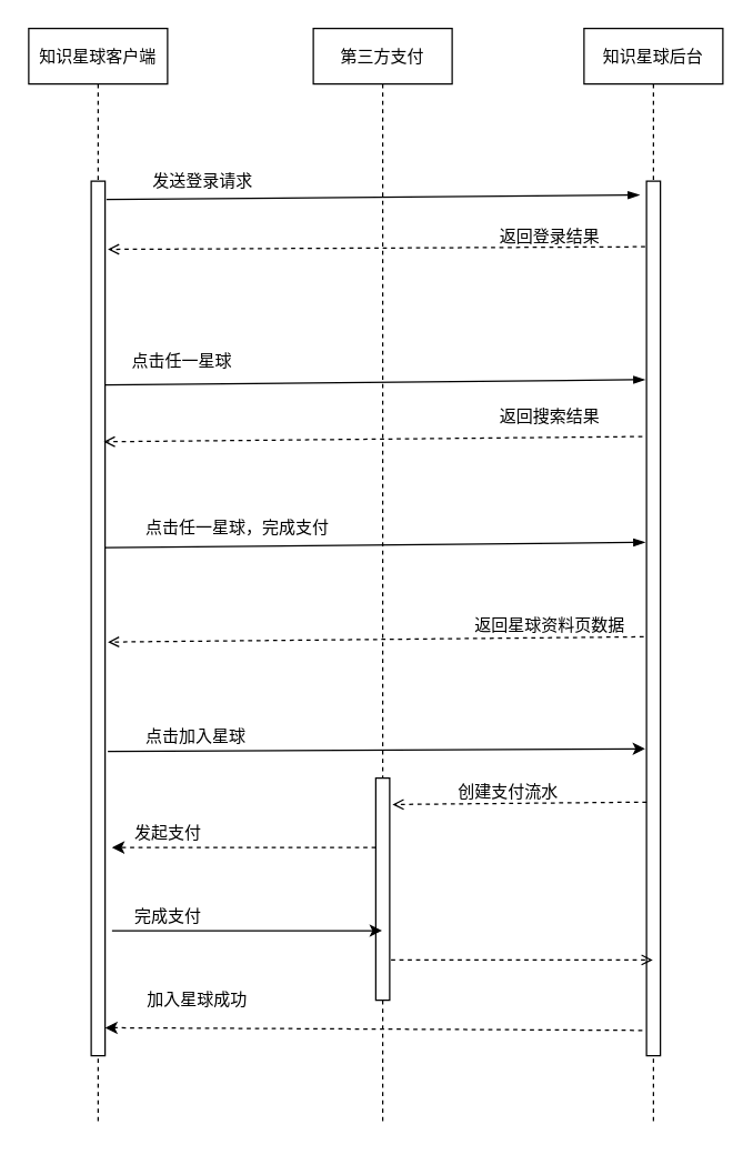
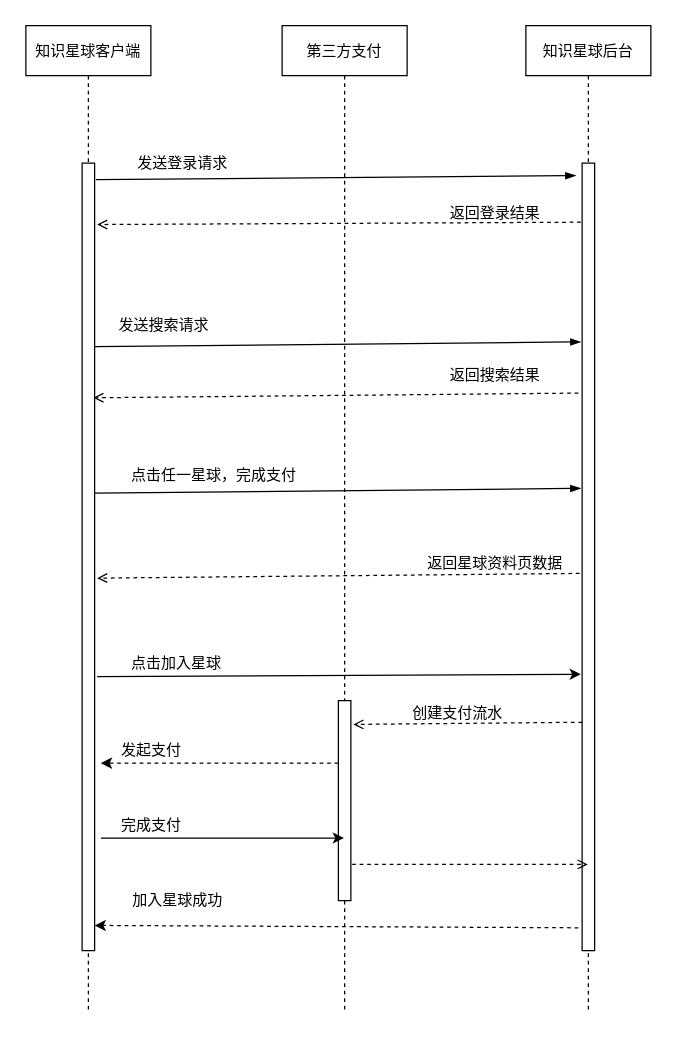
  <mxCell id="0" />
  <mxCell id="1" parent="0" />
  <mxCell id="2" value="知识星球客户端" style="shape=umlLifeline;perimeter=lifelinePerimeter;container=1;collapsible=0;recursiveResize=0;rounded=0;shadow=0;strokeWidth=1;" parent="1" vertex="1"><mxGeometry x="20" y="20" width="100" height="790" as="geometry" /></mxCell>
  <mxCell id="3" value="" style="points=[];perimeter=orthogonalPerimeter;rounded=0;shadow=0;strokeWidth=1;" parent="2" vertex="1"><mxGeometry x="45" y="110" width="10" height="630" as="geometry" /></mxCell>
  <mxCell id="4" value="第三方支付" style="shape=umlLifeline;perimeter=lifelinePerimeter;container=1;collapsible=0;recursiveResize=0;rounded=0;shadow=0;strokeWidth=1;" parent="1" vertex="1"><mxGeometry x="225" y="20" width="100" height="790" as="geometry" /></mxCell>
  <mxCell id="5" value="" style="points=[];perimeter=orthogonalPerimeter;rounded=0;shadow=0;strokeWidth=1;" parent="4" vertex="1"><mxGeometry x="45" y="540" width="10" height="160" as="geometry" /></mxCell>
  <mxCell id="6" value="知识星球后台" style="shape=umlLifeline;perimeter=lifelinePerimeter;container=1;collapsible=0;recursiveResize=0;rounded=0;shadow=0;strokeWidth=1;" vertex="1" parent="1"><mxGeometry x="420" y="20" width="100" height="790" as="geometry" /></mxCell>
  <mxCell id="7" value="" style="points=[];perimeter=orthogonalPerimeter;rounded=0;shadow=0;strokeWidth=1;" vertex="1" parent="6"><mxGeometry x="45" y="110" width="10" height="630" as="geometry" /></mxCell>
  <mxCell id="8" value="" style="endArrow=blockThin;html=1;rounded=0;exitX=1;exitY=0.233;exitDx=0;exitDy=0;exitPerimeter=0;endFill=1;entryX=-0.1;entryY=0.227;entryDx=0;entryDy=0;entryPerimeter=0;" edge="1" parent="1" source="3" target="7"><mxGeometry width="50" height="50" relative="1" as="geometry"><mxPoint x="110" y="300" as="sourcePoint" /><mxPoint x="460" y="272" as="targetPoint" /></mxGeometry></mxCell>
  <mxCell id="9" value="" style="endArrow=blockThin;html=1;rounded=0;endFill=1;exitX=1.1;exitY=0.021;exitDx=0;exitDy=0;exitPerimeter=0;" edge="1" parent="1" source="3"><mxGeometry width="50" height="50" relative="1" as="geometry"><mxPoint x="80" y="150" as="sourcePoint" /><mxPoint x="460" y="140" as="targetPoint" /></mxGeometry></mxCell>
  <mxCell id="10" value="发送登录请求" style="text;html=1;align=center;verticalAlign=middle;resizable=0;points=[];autosize=1;strokeColor=none;fillColor=none;" vertex="1" parent="1"><mxGeometry x="100" y="120" width="90" height="20" as="geometry" /></mxCell>
  <mxCell id="11" value="" style="endArrow=open;html=1;rounded=0;exitX=-0.1;exitY=0.075;exitDx=0;exitDy=0;exitPerimeter=0;dashed=1;endFill=0;entryX=1.2;entryY=0.078;entryDx=0;entryDy=0;entryPerimeter=0;" edge="1" parent="1" source="7" target="3"><mxGeometry width="50" height="50" relative="1" as="geometry"><mxPoint x="460" y="200" as="sourcePoint" /><mxPoint x="100" y="180" as="targetPoint" /></mxGeometry></mxCell>
  <mxCell id="12" value="返回登录结果" style="text;html=1;align=center;verticalAlign=middle;resizable=0;points=[];autosize=1;strokeColor=none;fillColor=none;" vertex="1" parent="1"><mxGeometry x="350" y="160" width="90" height="20" as="geometry" /></mxCell>
- <mxCell id="13" value="点击任一星球" style="text;html=1;align=center;verticalAlign=middle;resizable=0;points=[];autosize=1;strokeColor=none;fillColor=none;" vertex="1" parent="1"><mxGeometry x="85" y="250" width="90" height="20" as="geometry" /></mxCell>
+ <mxCell id="13" value="发送搜索请求" style="text;html=1;align=center;verticalAlign=middle;resizable=0;points=[];autosize=1;strokeColor=none;fillColor=none;" vertex="1" parent="1"><mxGeometry x="85" y="250" width="90" height="20" as="geometry" /></mxCell>
  <mxCell id="14" value="" style="endArrow=open;html=1;rounded=0;exitX=-0.3;exitY=0.292;exitDx=0;exitDy=0;exitPerimeter=0;entryX=0.9;entryY=0.298;entryDx=0;entryDy=0;entryPerimeter=0;dashed=1;endFill=0;" edge="1" parent="1" source="7" target="3"><mxGeometry width="50" height="50" relative="1" as="geometry"><mxPoint x="340" y="360" as="sourcePoint" /><mxPoint x="390" y="310" as="targetPoint" /></mxGeometry></mxCell>
  <mxCell id="15" value="返回搜索结果" style="text;html=1;align=center;verticalAlign=middle;resizable=0;points=[];autosize=1;strokeColor=none;fillColor=none;" vertex="1" parent="1"><mxGeometry x="350" y="290" width="90" height="20" as="geometry" /></mxCell>
  <mxCell id="16" value="" style="endArrow=blockThin;html=1;rounded=0;exitX=1;exitY=0.419;exitDx=0;exitDy=0;exitPerimeter=0;entryX=-0.1;entryY=0.413;entryDx=0;entryDy=0;entryPerimeter=0;endFill=1;" edge="1" parent="1" source="3" target="7"><mxGeometry width="50" height="50" relative="1" as="geometry"><mxPoint x="90" y="440" as="sourcePoint" /><mxPoint x="140" y="390" as="targetPoint" /></mxGeometry></mxCell>
  <mxCell id="17" value="点击任一星球，完成支付" style="text;html=1;align=center;verticalAlign=middle;resizable=0;points=[];autosize=1;strokeColor=none;fillColor=none;" vertex="1" parent="1"><mxGeometry x="80" y="370" width="180" height="20" as="geometry" /></mxCell>
  <mxCell id="18" value="" style="endArrow=open;html=1;rounded=0;exitX=-0.2;exitY=0.521;exitDx=0;exitDy=0;exitPerimeter=0;entryX=1.2;entryY=0.527;entryDx=0;entryDy=0;entryPerimeter=0;dashed=1;endFill=0;" edge="1" parent="1" source="7" target="3"><mxGeometry width="50" height="50" relative="1" as="geometry"><mxPoint x="460" y="460" as="sourcePoint" /><mxPoint x="210" y="460" as="targetPoint" /></mxGeometry></mxCell>
  <mxCell id="19" value="返回星球资料页数据" style="text;html=1;align=center;verticalAlign=middle;resizable=0;points=[];autosize=1;strokeColor=none;fillColor=none;" vertex="1" parent="1"><mxGeometry x="335" y="440" width="120" height="20" as="geometry" /></mxCell>
  <mxCell id="20" value="" style="endArrow=classic;html=1;rounded=0;exitX=1.2;exitY=0.652;exitDx=0;exitDy=0;exitPerimeter=0;entryX=-0.1;entryY=0.649;entryDx=0;entryDy=0;entryPerimeter=0;" edge="1" parent="1" source="3" target="7"><mxGeometry width="50" height="50" relative="1" as="geometry"><mxPoint x="120" y="620" as="sourcePoint" /><mxPoint x="460" y="541" as="targetPoint" /></mxGeometry></mxCell>
  <mxCell id="21" value="点击加入星球" style="text;html=1;align=center;verticalAlign=middle;resizable=0;points=[];autosize=1;strokeColor=none;fillColor=none;" vertex="1" parent="1"><mxGeometry x="95" y="520" width="90" height="20" as="geometry" /></mxCell>
  <mxCell id="22" value="" style="endArrow=open;html=1;rounded=0;endFill=0;entryX=1.2;entryY=0.119;entryDx=0;entryDy=0;entryPerimeter=0;exitX=0;exitY=0.71;exitDx=0;exitDy=0;exitPerimeter=0;dashed=1;" edge="1" parent="1" source="7" target="5"><mxGeometry width="50" height="50" relative="1" as="geometry"><mxPoint x="460" y="579" as="sourcePoint" /><mxPoint x="380" y="620" as="targetPoint" /></mxGeometry></mxCell>
  <mxCell id="23" value="创建支付流水" style="text;html=1;align=center;verticalAlign=middle;resizable=0;points=[];autosize=1;strokeColor=none;fillColor=none;" vertex="1" parent="1"><mxGeometry x="320" y="560" width="90" height="20" as="geometry" /></mxCell>
  <mxCell id="24" value="" style="endArrow=classic;html=1;rounded=0;dashed=1;" edge="1" parent="1"><mxGeometry width="50" height="50" relative="1" as="geometry"><mxPoint x="270" y="610" as="sourcePoint" /><mxPoint x="80" y="610" as="targetPoint" /></mxGeometry></mxCell>
  <mxCell id="25" value="发起支付" style="text;html=1;align=center;verticalAlign=middle;resizable=0;points=[];autosize=1;strokeColor=none;fillColor=none;" vertex="1" parent="1"><mxGeometry x="90" y="590" width="60" height="20" as="geometry" /></mxCell>
  <mxCell id="26" value="" style="endArrow=classic;html=1;rounded=0;exitX=1.5;exitY=0.857;exitDx=0;exitDy=0;exitPerimeter=0;" edge="1" parent="1" source="3" target="4"><mxGeometry width="50" height="50" relative="1" as="geometry"><mxPoint x="170" y="600" as="sourcePoint" /><mxPoint x="220" y="550" as="targetPoint" /></mxGeometry></mxCell>
  <mxCell id="27" value="完成支付" style="text;html=1;align=center;verticalAlign=middle;resizable=0;points=[];autosize=1;strokeColor=none;fillColor=none;" vertex="1" parent="1"><mxGeometry x="90" y="650" width="60" height="20" as="geometry" /></mxCell>
  <mxCell id="28" value="" style="endArrow=open;html=1;rounded=0;exitX=1.1;exitY=0.819;exitDx=0;exitDy=0;exitPerimeter=0;dashed=1;endFill=0;" edge="1" parent="1" source="5" target="6"><mxGeometry width="50" height="50" relative="1" as="geometry"><mxPoint x="320" y="720" as="sourcePoint" /><mxPoint x="370" y="670" as="targetPoint" /></mxGeometry></mxCell>
  <mxCell id="29" value="" style="endArrow=classic;html=1;rounded=0;dashed=1;exitX=-0.3;exitY=0.971;exitDx=0;exitDy=0;exitPerimeter=0;entryX=1;entryY=0.968;entryDx=0;entryDy=0;entryPerimeter=0;" edge="1" parent="1" source="7" target="3"><mxGeometry width="50" height="50" relative="1" as="geometry"><mxPoint x="370" y="780" as="sourcePoint" /><mxPoint x="100" y="742" as="targetPoint" /></mxGeometry></mxCell>
  <mxCell id="30" value="加入星球成功" style="text;html=1;align=center;verticalAlign=middle;resizable=0;points=[];autosize=1;strokeColor=none;fillColor=none;" vertex="1" parent="1"><mxGeometry x="96" y="710" width="90" height="20" as="geometry" /></mxCell>
